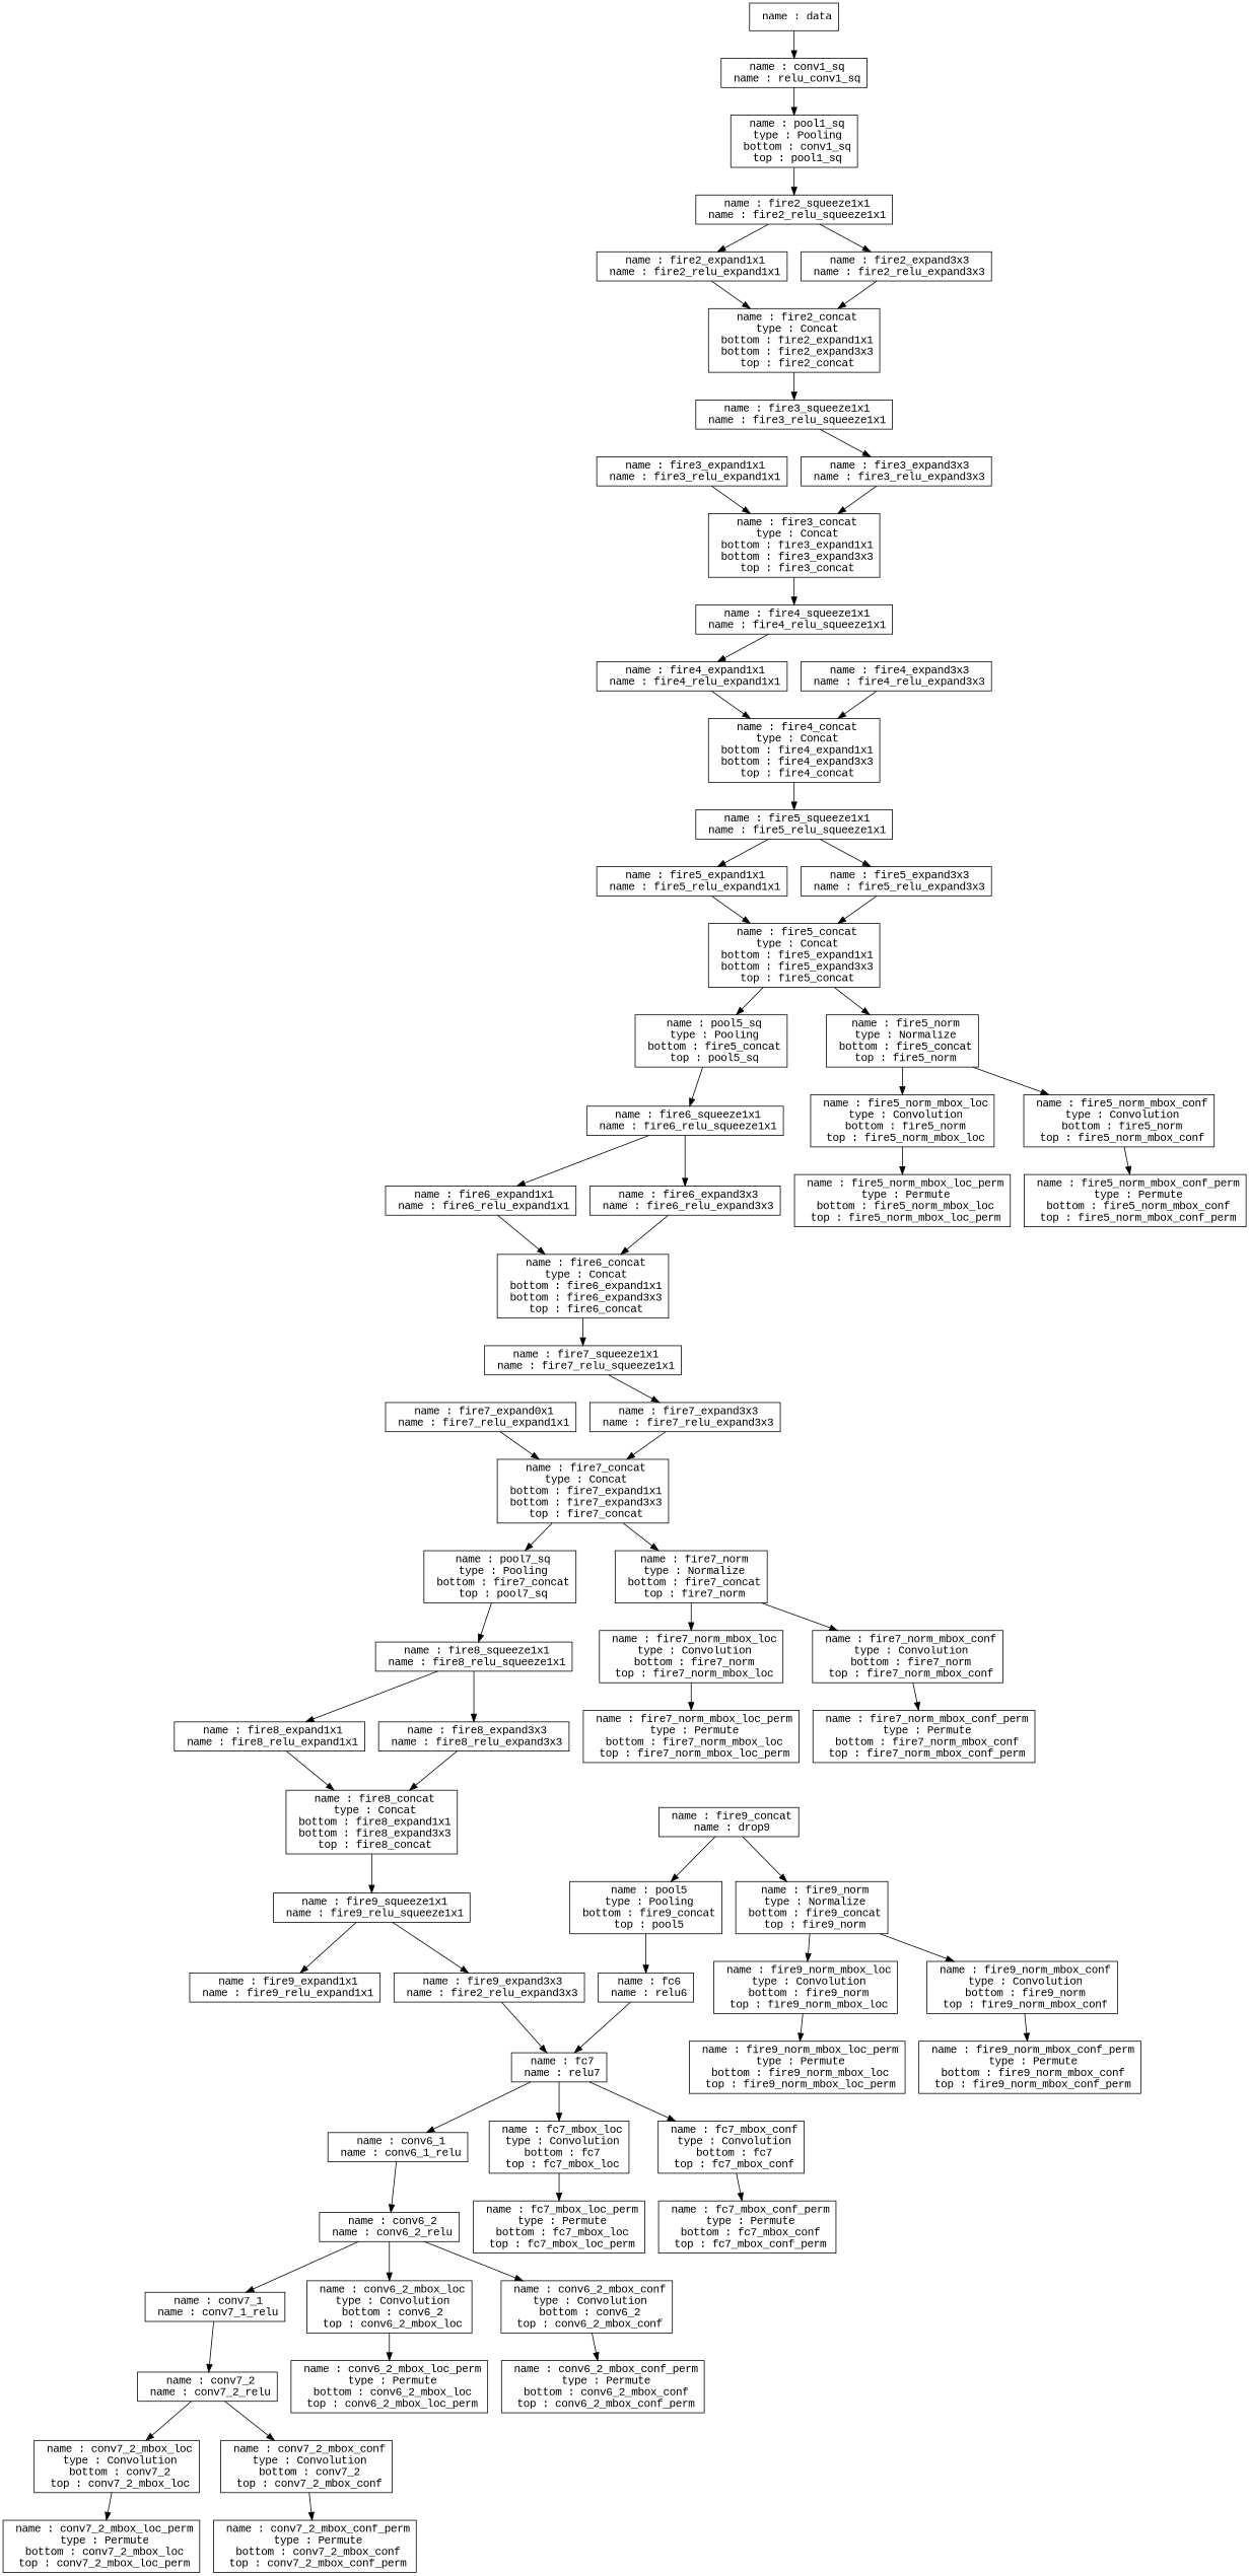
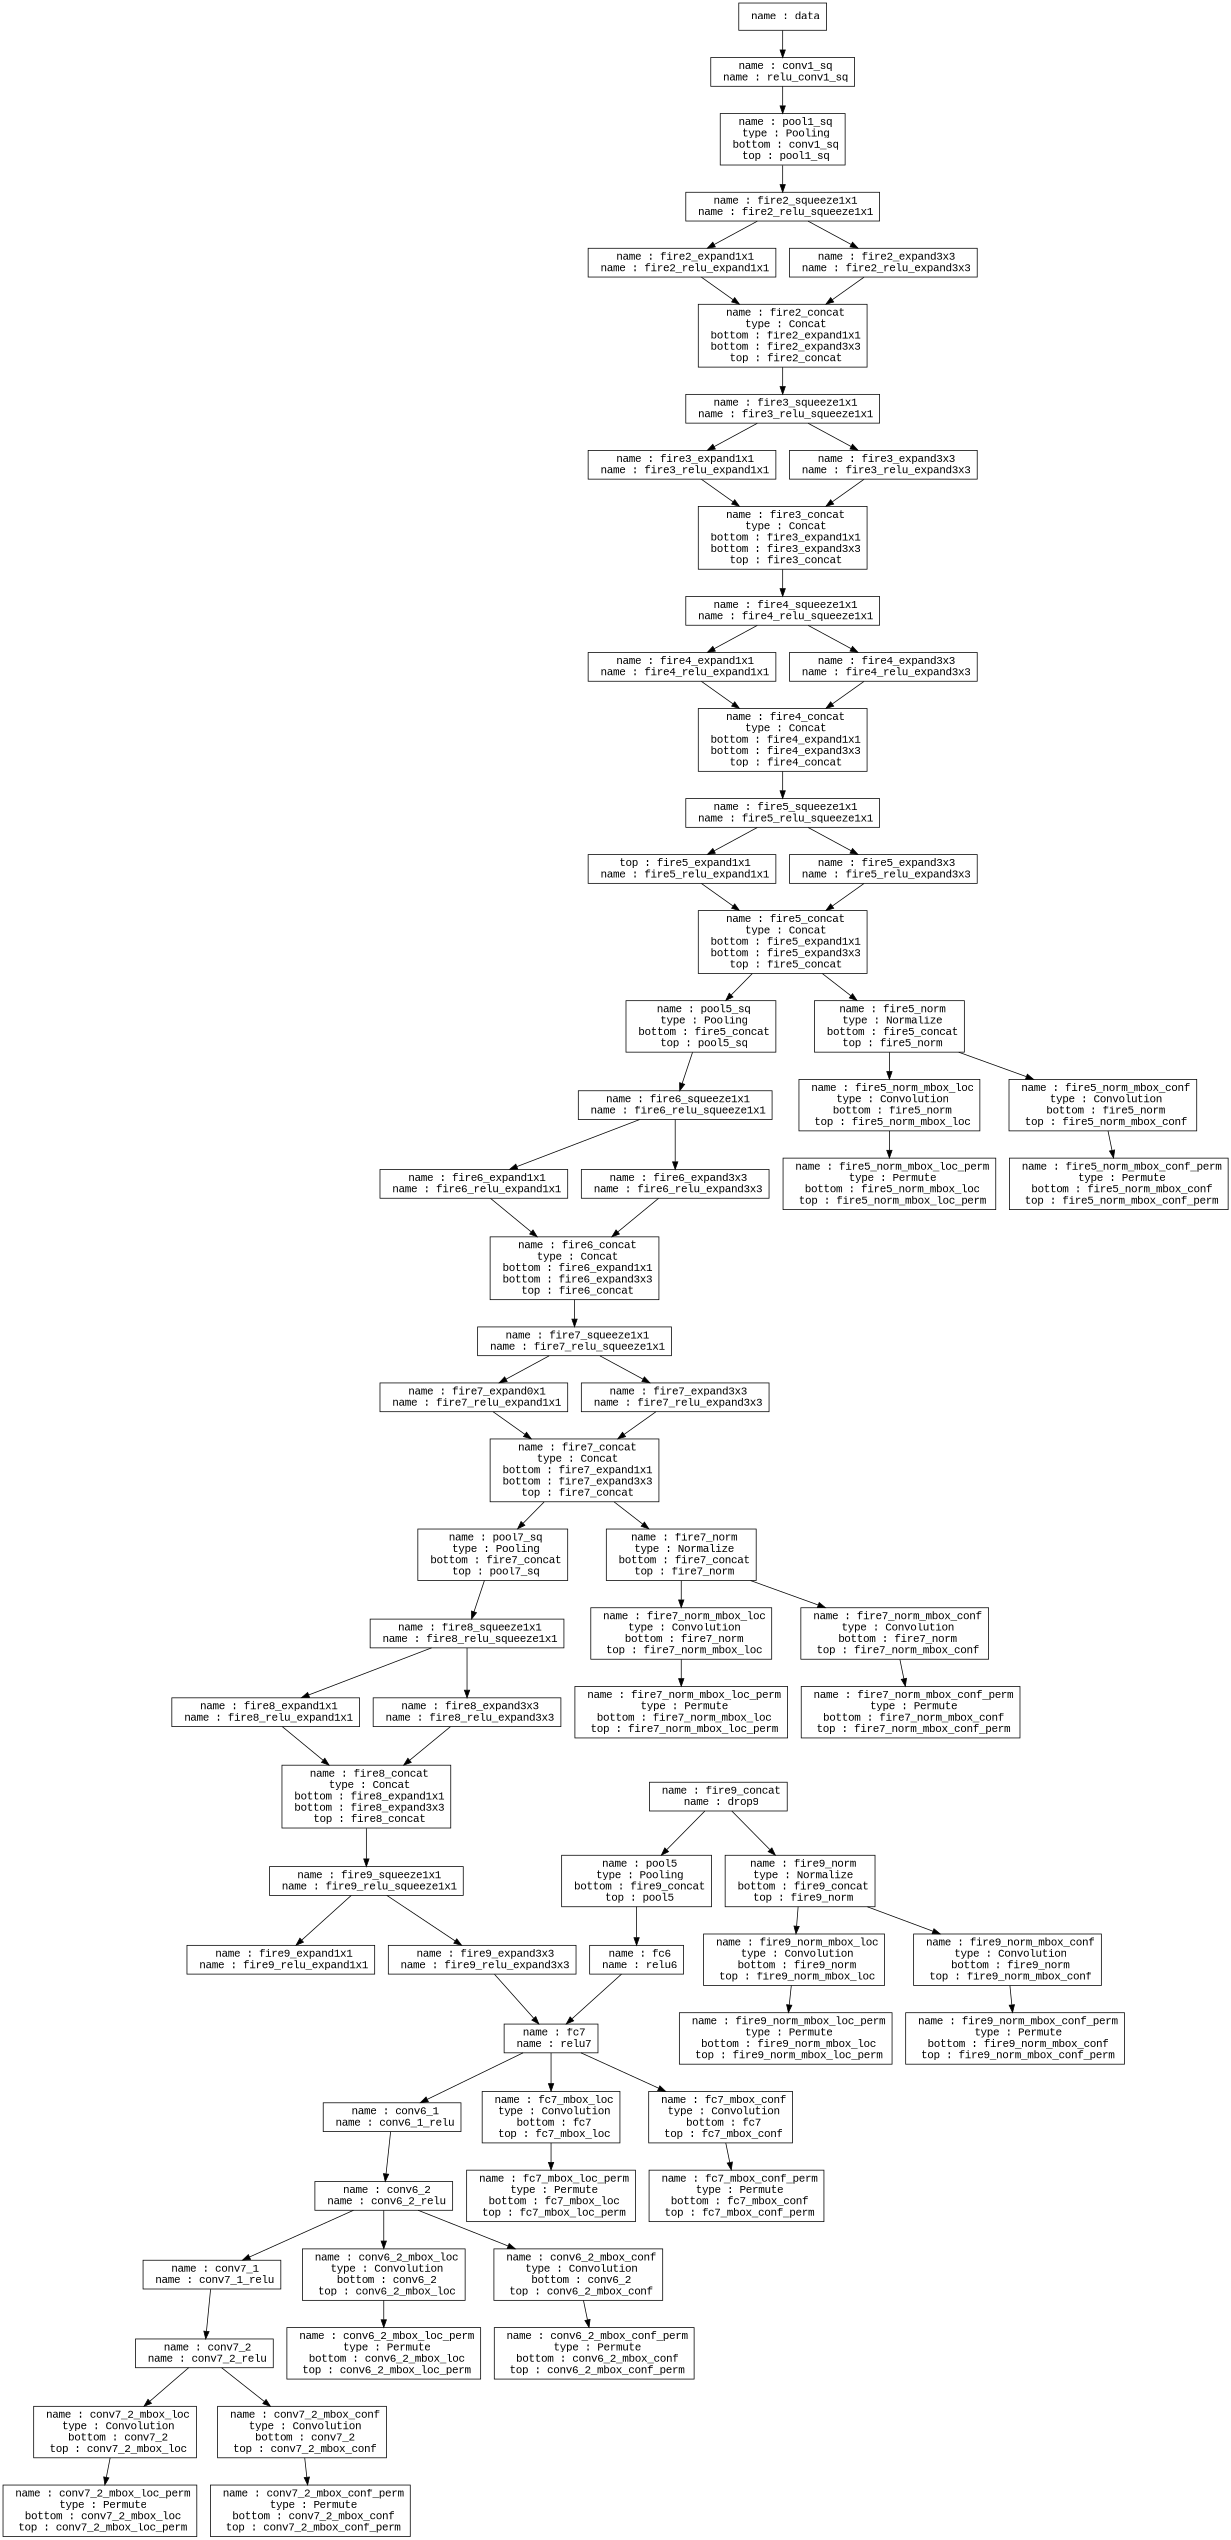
  digraph {
    fontname="Liberation Mono"
    node [fontname="Liberation Mono" shape=box]
    edge [fontname="Liberation Mono"]
    n1 [label=" name : data"]
    n2 [label=" name : conv1_sq\n name : relu_conv1_sq"]
    n3 [label=" name : pool1_sq\n type : Pooling\n bottom : conv1_sq\n top : pool1_sq"]
    n4 [label=" name : fire2_squeeze1x1\n name : fire2_relu_squeeze1x1"]
    n5 [label=" name : fire2_expand1x1\n name : fire2_relu_expand1x1"]
    n6 [label=" name : fire2_expand3x3\n name : fire2_relu_expand3x3"]
    n7 [label=" name : fire2_concat\n type : Concat\n bottom : fire2_expand1x1\n bottom : fire2_expand3x3\n top : fire2_concat"]
    n8 [label=" name : fire3_squeeze1x1\n name : fire3_relu_squeeze1x1"]
    n9 [label=" name : fire3_expand1x1\n name : fire3_relu_expand1x1"]
    n10 [label=" name : fire3_expand3x3\n name : fire3_relu_expand3x3"]
    n11 [label=" name : fire3_concat\n type : Concat\n bottom : fire3_expand1x1\n bottom : fire3_expand3x3\n top : fire3_concat"]
    n12 [label=" name : fire4_squeeze1x1\n name : fire4_relu_squeeze1x1"]
    n13 [label=" name : fire4_expand1x1\n name : fire4_relu_expand1x1"]
    n14 [label=" name : fire4_expand3x3\n name : fire4_relu_expand3x3"]
    n15 [label=" name : fire4_concat\n type : Concat\n bottom : fire4_expand1x1\n bottom : fire4_expand3x3\n top : fire4_concat"]
    n16 [label=" name : fire5_squeeze1x1\n name : fire5_relu_squeeze1x1"]
-   n17 [label=" name : fire5_expand1x1\n name : fire5_relu_expand1x1"]
+   n17 [label=" top : fire5_expand1x1\n name : fire5_relu_expand1x1"]
    n18 [label=" name : fire5_expand3x3\n name : fire5_relu_expand3x3"]
    n19 [label=" name : fire5_concat\n type : Concat\n bottom : fire5_expand1x1\n bottom : fire5_expand3x3\n top : fire5_concat"]
    n20 [label=" name : pool5_sq\n type : Pooling\n bottom : fire5_concat\n top : pool5_sq"]
    n21 [label=" name : fire5_norm\n type : Normalize\n bottom : fire5_concat\n top : fire5_norm"]
    n22 [label=" name : fire6_squeeze1x1\n name : fire6_relu_squeeze1x1"]
    n23 [label=" name : fire5_norm_mbox_loc\n type : Convolution\n bottom : fire5_norm\n top : fire5_norm_mbox_loc"]
    n24 [label=" name : fire5_norm_mbox_conf\n type : Convolution\n bottom : fire5_norm\n top : fire5_norm_mbox_conf"]
    n25 [label=" name : fire6_expand1x1\n name : fire6_relu_expand1x1"]
    n26 [label=" name : fire6_expand3x3\n name : fire6_relu_expand3x3"]
    n27 [label=" name : fire5_norm_mbox_loc_perm\n type : Permute\n bottom : fire5_norm_mbox_loc\n top : fire5_norm_mbox_loc_perm"]
    n28 [label=" name : fire5_norm_mbox_conf_perm\n type : Permute\n bottom : fire5_norm_mbox_conf\n top : fire5_norm_mbox_conf_perm"]
    n29 [label=" name : fire6_concat\n type : Concat\n bottom : fire6_expand1x1\n bottom : fire6_expand3x3\n top : fire6_concat"]
    n30 [label=" name : fire7_squeeze1x1\n name : fire7_relu_squeeze1x1"]
    n31 [label=" name : fire7_expand0x1\n name : fire7_relu_expand1x1"]
    n32 [label=" name : fire7_expand3x3\n name : fire7_relu_expand3x3"]
    n33 [label=" name : fire7_concat\n type : Concat\n bottom : fire7_expand1x1\n bottom : fire7_expand3x3\n top : fire7_concat"]
    n34 [label=" name : pool7_sq\n type : Pooling\n bottom : fire7_concat\n top : pool7_sq"]
    n35 [label=" name : fire7_norm\n type : Normalize\n bottom : fire7_concat\n top : fire7_norm"]
    n36 [label=" name : fire8_squeeze1x1\n name : fire8_relu_squeeze1x1"]
    n37 [label=" name : fire7_norm_mbox_loc\n type : Convolution\n bottom : fire7_norm\n top : fire7_norm_mbox_loc"]
    n38 [label=" name : fire7_norm_mbox_conf\n type : Convolution\n bottom : fire7_norm\n top : fire7_norm_mbox_conf"]
    n39 [label=" name : fire8_expand1x1\n name : fire8_relu_expand1x1"]
    n40 [label=" name : fire8_expand3x3\n name : fire8_relu_expand3x3"]
    n41 [label=" name : fire7_norm_mbox_loc_perm\n type : Permute\n bottom : fire7_norm_mbox_loc\n top : fire7_norm_mbox_loc_perm"]
    n42 [label=" name : fire7_norm_mbox_conf_perm\n type : Permute\n bottom : fire7_norm_mbox_conf\n top : fire7_norm_mbox_conf_perm"]
    n43 [label=" name : fire8_concat\n type : Concat\n bottom : fire8_expand1x1\n bottom : fire8_expand3x3\n top : fire8_concat"]
    n44 [label=" name : fire9_squeeze1x1\n name : fire9_relu_squeeze1x1"]
    n45 [label=" name : fire9_expand1x1\n name : fire9_relu_expand1x1"]
-   n46 [label=" name : fire9_expand3x3\n name : fire2_relu_expand3x3"]
+   n46 [label=" name : fire9_expand3x3\n name : fire9_relu_expand3x3"]
    n47 [label=" name : fc7\n name : relu7"]
    n48 [label=" name : fire9_concat\n name : drop9"]
    n49 [label=" name : pool5\n type : Pooling\n bottom : fire9_concat\n top : pool5"]
    n50 [label=" name : fire9_norm\n type : Normalize\n bottom : fire9_concat\n top : fire9_norm"]
    n51 [label=" name : fc6\n name : relu6"]
    n52 [label=" name : fire9_norm_mbox_loc\n type : Convolution\n bottom : fire9_norm\n top : fire9_norm_mbox_loc"]
    n53 [label=" name : fire9_norm_mbox_conf\n type : Convolution\n bottom : fire9_norm\n top : fire9_norm_mbox_conf"]
    n54 [label=" name : fire9_norm_mbox_loc_perm\n type : Permute\n bottom : fire9_norm_mbox_loc\n top : fire9_norm_mbox_loc_perm"]
    n55 [label=" name : fire9_norm_mbox_conf_perm\n type : Permute\n bottom : fire9_norm_mbox_conf\n top : fire9_norm_mbox_conf_perm"]
    n56 [label=" name : conv6_1\n name : conv6_1_relu"]
    n57 [label=" name : fc7_mbox_loc\n type : Convolution\n bottom : fc7\n top : fc7_mbox_loc"]
    n58 [label=" name : fc7_mbox_conf\n type : Convolution\n bottom : fc7\n top : fc7_mbox_conf"]
    n59 [label=" name : conv6_2\n name : conv6_2_relu"]
    n60 [label=" name : fc7_mbox_loc_perm\n type : Permute\n bottom : fc7_mbox_loc\n top : fc7_mbox_loc_perm"]
    n61 [label=" name : fc7_mbox_conf_perm\n type : Permute\n bottom : fc7_mbox_conf\n top : fc7_mbox_conf_perm"]
    n62 [label=" name : conv7_1\n name : conv7_1_relu"]
    n63 [label=" name : conv6_2_mbox_loc\n type : Convolution\n bottom : conv6_2\n top : conv6_2_mbox_loc"]
    n64 [label=" name : conv6_2_mbox_conf\n type : Convolution\n bottom : conv6_2\n top : conv6_2_mbox_conf"]
    n65 [label=" name : conv7_2\n name : conv7_2_relu"]
    n66 [label=" name : conv6_2_mbox_loc_perm\n type : Permute\n bottom : conv6_2_mbox_loc\n top : conv6_2_mbox_loc_perm"]
    n67 [label=" name : conv6_2_mbox_conf_perm\n type : Permute\n bottom : conv6_2_mbox_conf\n top : conv6_2_mbox_conf_perm"]
    n68 [label=" name : conv7_2_mbox_loc\n type : Convolution\n bottom : conv7_2\n top : conv7_2_mbox_loc"]
    n69 [label=" name : conv7_2_mbox_conf\n type : Convolution\n bottom : conv7_2\n top : conv7_2_mbox_conf"]
    n70 [label=" name : conv7_2_mbox_loc_perm\n type : Permute\n bottom : conv7_2_mbox_loc\n top : conv7_2_mbox_loc_perm"]
    n71 [label=" name : conv7_2_mbox_conf_perm\n type : Permute\n bottom : conv7_2_mbox_conf\n top : conv7_2_mbox_conf_perm"]
    n1 -> n2
    n2 -> n3
    n3 -> n4
    n4 -> n5
    n4 -> n6
    n5 -> n7
    n6 -> n7
    n7 -> n8
+   n8 -> n9
    n8 -> n10
    n9 -> n11
    n10 -> n11
    n11 -> n12
    n12 -> n13
+   n12 -> n14
    n13 -> n15
    n14 -> n15
    n15 -> n16
    n16 -> n17
    n16 -> n18
    n17 -> n19
    n18 -> n19
    n19 -> n20
    n19 -> n21
    n20 -> n22
    n21 -> n23
    n21 -> n24
    n22 -> n25
    n22 -> n26
    n23 -> n27
    n24 -> n28
    n25 -> n29
    n26 -> n29
    n29 -> n30
+   n30 -> n31
    n30 -> n32
    n31 -> n33
    n32 -> n33
    n33 -> n34
    n33 -> n35
    n34 -> n36
    n35 -> n37
    n35 -> n38
    n36 -> n39
    n36 -> n40
    n37 -> n41
    n38 -> n42
    n39 -> n43
    n40 -> n43
    n43 -> n44
    n44 -> n45
    n44 -> n46
    n46 -> n47
    n47 -> n56
    n47 -> n57
    n47 -> n58
    n48 -> n49
    n48 -> n50
    n49 -> n51
    n50 -> n52
    n50 -> n53
    n51 -> n47
    n52 -> n54
    n53 -> n55
    n56 -> n59
    n57 -> n60
    n58 -> n61
    n59 -> n62
    n59 -> n63
    n59 -> n64
    n62 -> n65
    n63 -> n66
    n64 -> n67
    n65 -> n68
    n65 -> n69
    n68 -> n70
    n69 -> n71
  }
